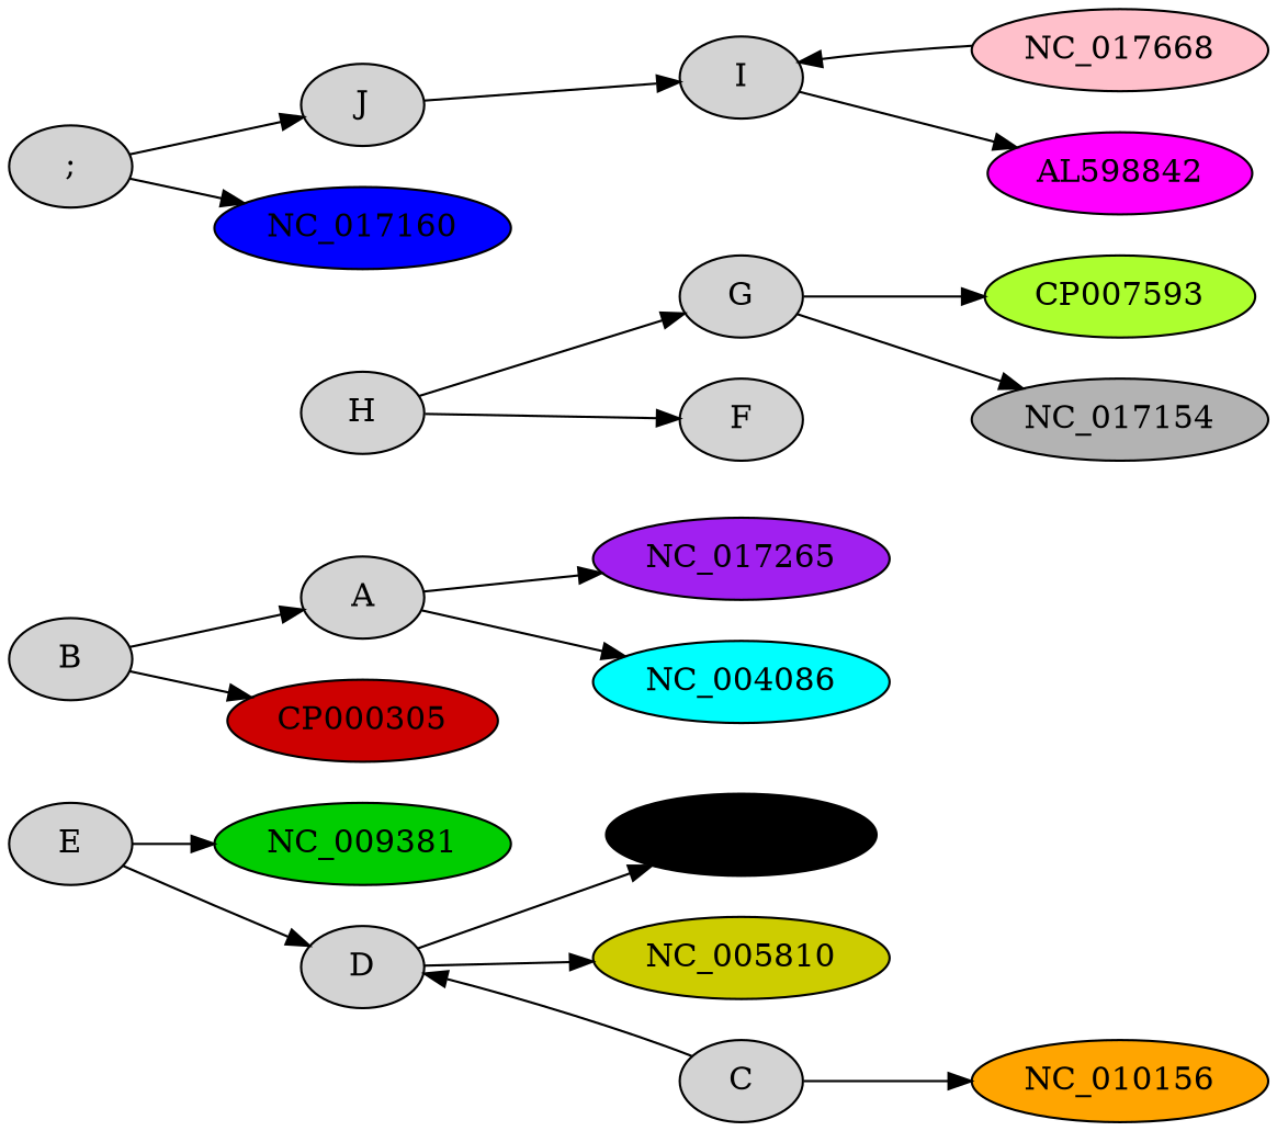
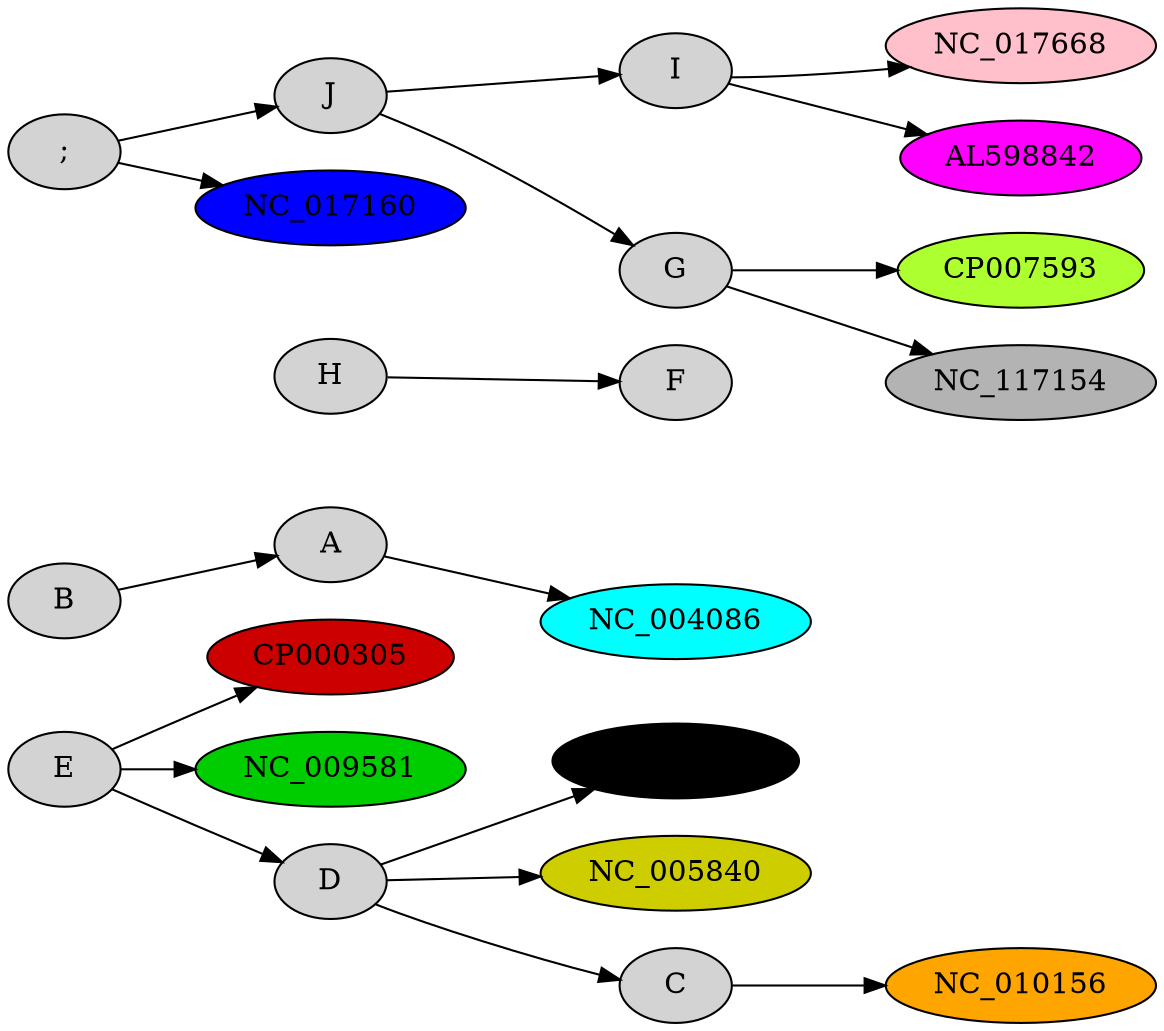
  digraph {
    rankdir=LR
    node [style=filled]
    CP000305 [fillcolor=red3]
-   NC_009381 [fillcolor=green3]
+   NC_009381 [fillcolor=green3 label=NC_009581]
    NC_017160 [fillcolor=blue]
-   NC_017265 [fillcolor=purple]
    CP000308 [fillcolor=black]
    n6 [fillcolor=orange label=NC_010156]
    n7 [fillcolor=greenyellow label=CP007593]
    n8 [fillcolor=pink label=NC_017668]
    n9 [fillcolor=cyan label=NC_004086]
    n10 [fillcolor=magenta label=AL598842]
-   NC_005810 [fillcolor=yellow3]
-   NC_017154 [fillcolor=grey70]
+   NC_005810 [fillcolor=yellow3 label=NC_005840]
+   NC_017154 [fillcolor=grey70 label=NC_117154]
    B
    A
    E
    D
    C
    H
    F
    G
    J
    I
    ";"
-   B -> CP000305
+   E -> CP000305
    B -> A
-   A -> NC_017265
    A -> n9
    E -> NC_009381
    E -> D
    D -> CP000308
    D -> NC_005810
-   C -> D
+   D -> C
    C -> n6
    H -> F
-   H -> G
+   J -> G
    G -> n7
    G -> NC_017154
    J -> I
-   n8 -> I
+   I -> n8
    I -> n10
    ";" -> NC_017160
    ";" -> J
  }
